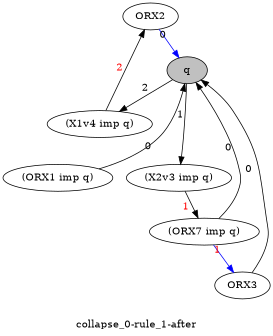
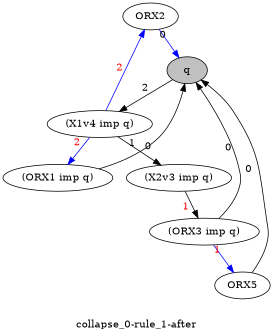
  strict digraph {
    collapsed_nodes="['639']"
    label="collapse_0-rule_1-after"
    node [ancestor_target=True hypothesis=False]
    edge [ancestor=False xlabel=0]
    n1 [formula=ORX2 label=ORX2]
    n2 [ancestor_target=False fillcolor=grey formula=q label=q style=filled]
    n3 [ancestor_target=False formula="(X1v4 imp q)" label="(X1v4 imp q)"]
    n4 [ancestor_target=False formula="(X2v3 imp q)" label="(X2v3 imp q)"]
    n5 [formula="(ORX2 imp q)" label="(ORX1 imp q)"]
-   n6 [formula="(ORX3 imp q)" label="(ORX7 imp q)"]
-   n7 [formula=ORX3 label=ORX3]
+   n6 [formula="(ORX3 imp q)" label="(ORX3 imp q)"]
+   n7 [formula=ORX3 label=ORX5]
    n1 -> n2 [color=blue dependencies=0000000000000000000000000000000000000000000000000000000000100000000000000000000000000000000000000000000000000000000000000000000000000000000]
    n2 -> n3 [dependencies=0000000000000000000000000000000000000000000000000000000000110000000000000000000001000000000000000000000000000000000000000000000000000010000 xlabel=2]
-   n2 -> n4 [dependencies=0000000000000000000000000000000000000000000101000000000000000000000010010001000000000000000000000000000000000000000000000000000000010000000 xlabel=1]
-   n3 -> n1 [ancestor=True color=black fontcolor=red path=2 xlabel=2]
+   n3 -> n4 [dependencies=0000000000000000000000000000000000000000000101000000000000000000000010010001000000000000000000000000000000000000000000000000000000010000000 xlabel=1]
+   n3 -> n1 [ancestor=True color=blue fontcolor=red path=2 xlabel=2]
+   n3 -> n5 [ancestor=True color=blue fontcolor=red path=2 xlabel=2]
    n4 -> n6 [ancestor=True color=black fontcolor=red path=1 xlabel=1]
    n5 -> n2 [dependencies=0000000000000000000000000000000000000000000000000000000000010000000000000000000001000000000000000000000000000000000000000000000000000010000]
    n6 -> n2 [dependencies=0000000000000000000000000000000000000000000100000000000000000000000010010001000000000000000000000000000000000000000000000000000000010000000]
    n6 -> n7 [ancestor=True color=blue fontcolor=red path=1 xlabel=1]
    n7 -> n2 [dependencies=0000000000000000000000000000000000000000000001000000000000000000000000000000000000000000000000000000000000000000000000000000000000000000000]
  }
